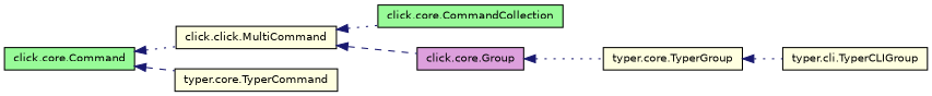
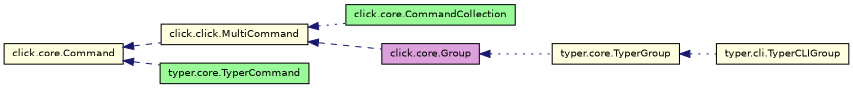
  digraph {
    rankdir=LR
    node [color=black fillcolor=palegreen fontname=Helvetica fontsize=10 shape=record style=filled]
    edge [color=midnightblue dir=back fontname=Helvetica fontsize=10 labelfontname=Helvetica labelfontsize=10 style=dashed]
-   n1 [height=0.2 label="click.core.Command" width=0.4]
+   n1 [fillcolor=lightyellow height=0.2 label="click.core.Command" width=0.4]
    n2 [fillcolor=lightyellow height=0.2 label="click.click.MultiCommand" width=0.4]
-   n3 [fillcolor=lightyellow height=0.2 label="typer.core.TyperCommand" width=0.4]
+   n3 [height=0.2 label="typer.core.TyperCommand" width=0.4]
    n4 [height=0.2 label="click.core.CommandCollection" width=0.4]
    n5 [fillcolor=plum height=0.2 label="click.core.Group" width=0.4]
    n6 [fillcolor=lightyellow height=0.2 label="typer.core.TyperGroup" width=0.4]
    n7 [fillcolor=lightyellow height=0.2 label="typer.cli.TyperCLIGroup" width=0.4]
-   n1 -> n2 [style=dotted]
+   n1 -> n2
    n1 -> n3
    n2 -> n4 [style=dotted]
    n2 -> n5
    n5 -> n6 [style=dotted]
    n6 -> n7 [style=dotted]
  }
